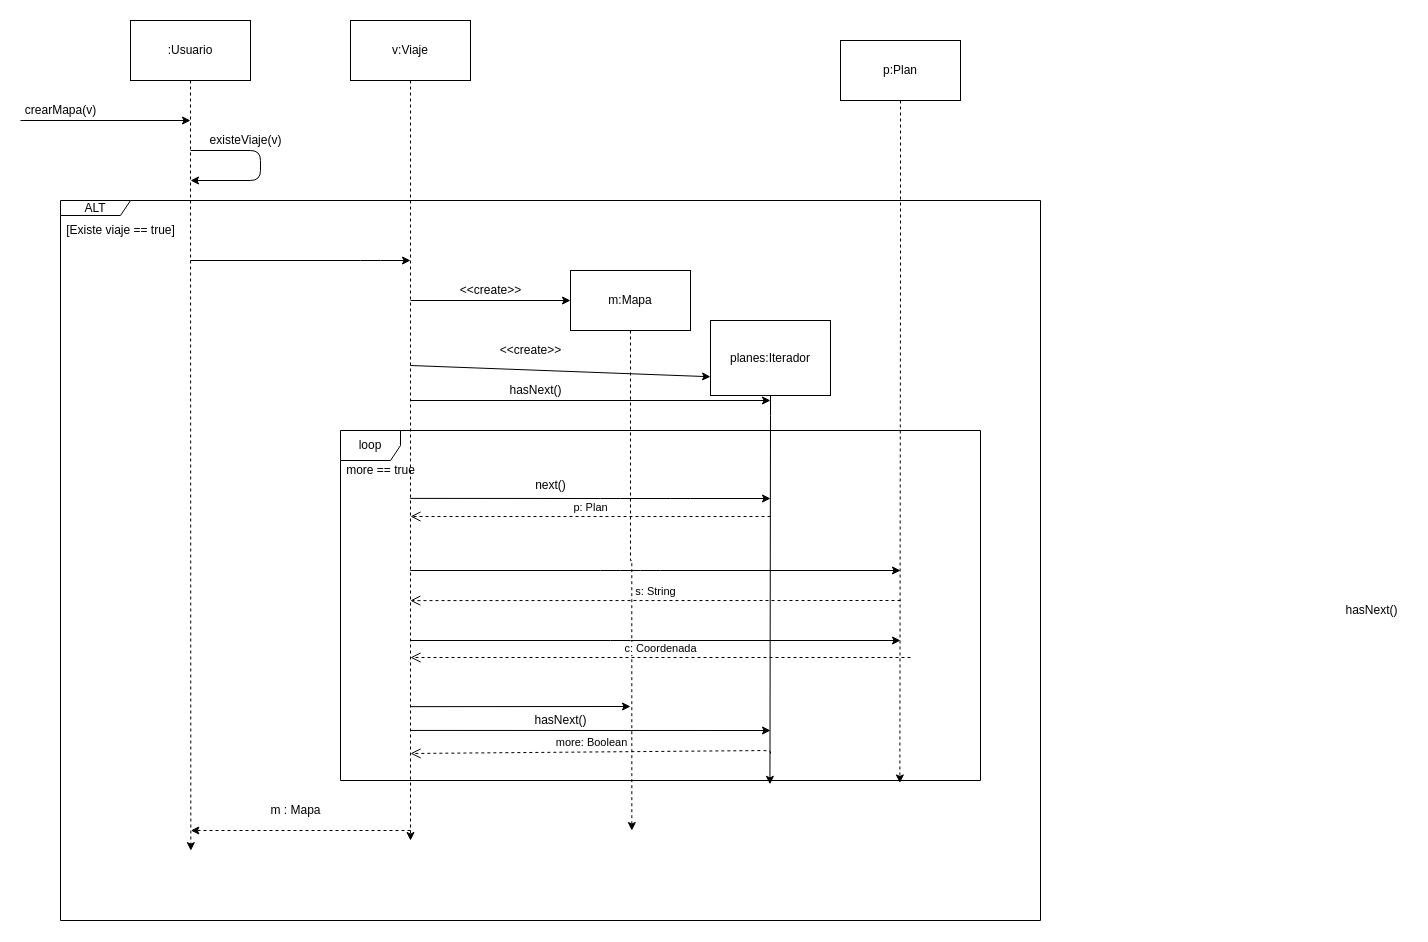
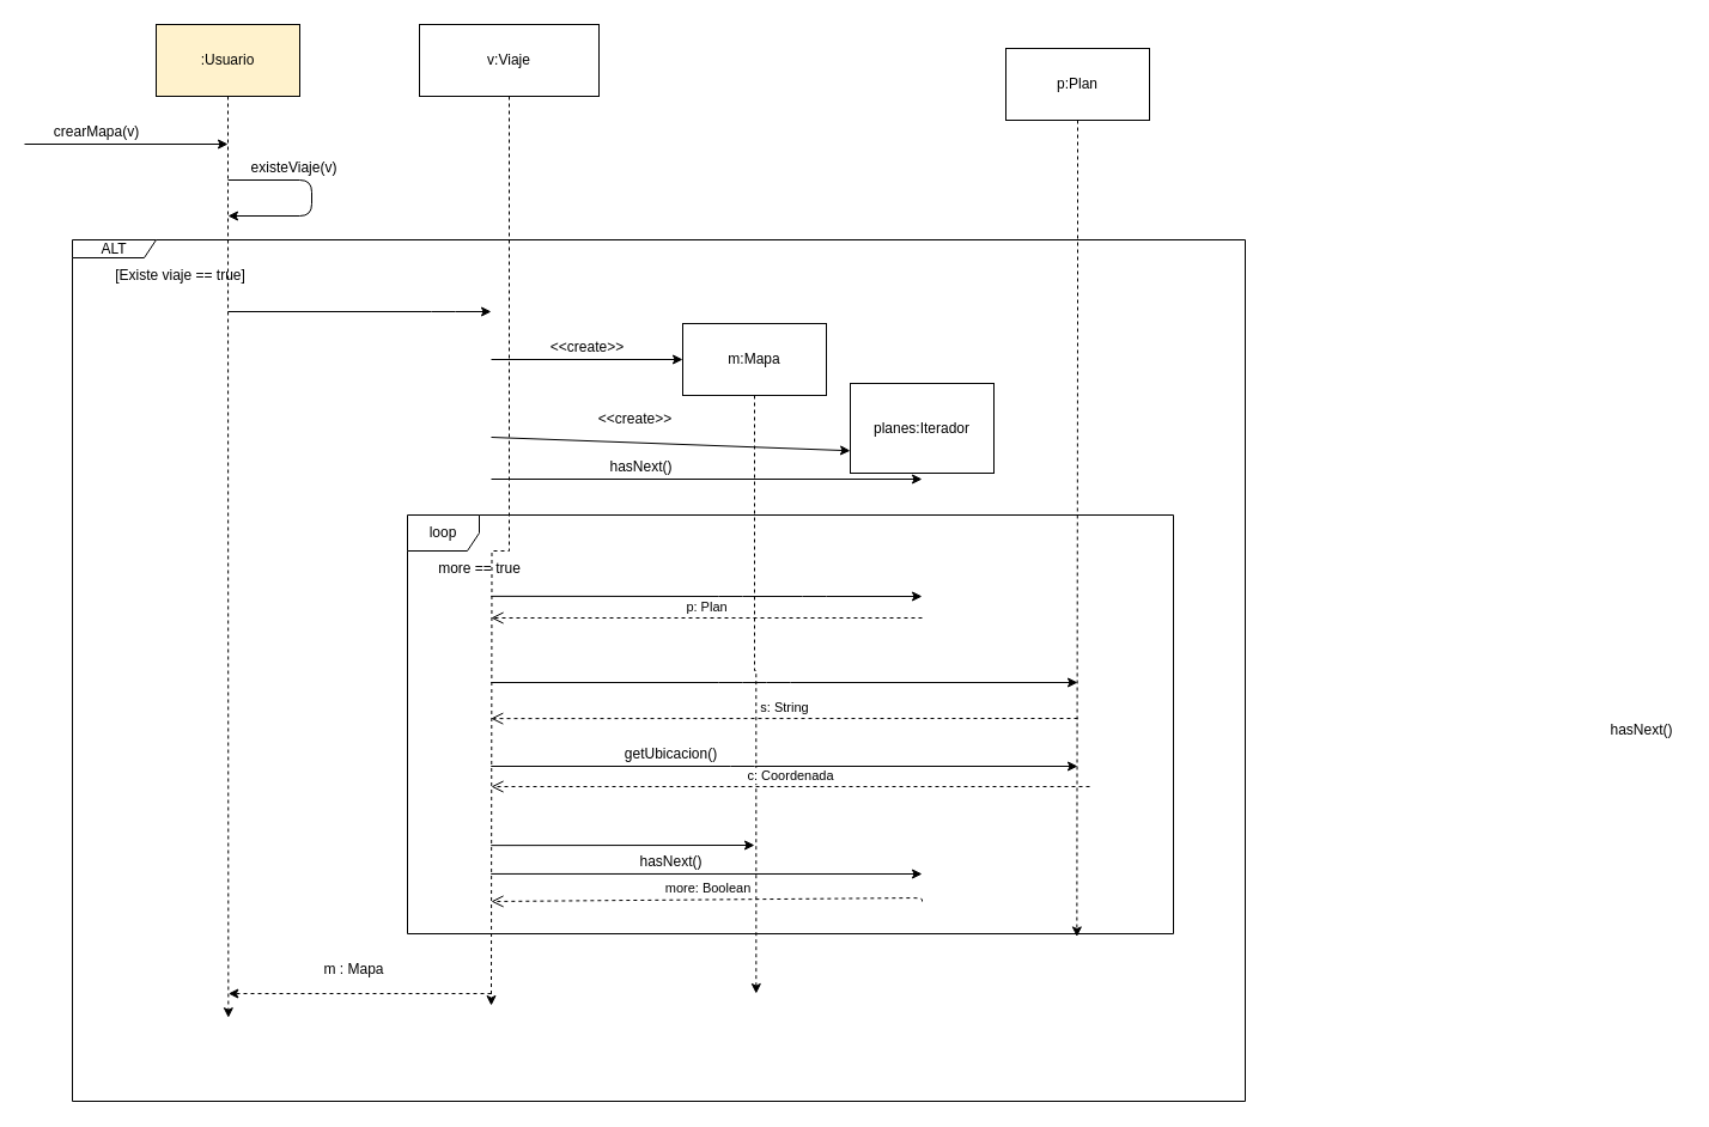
  <mxCell id="0" />
  <mxCell id="1" parent="0" />
  <mxCell id="2" style="edgeStyle=orthogonalEdgeStyle;rounded=0;orthogonalLoop=1;jettySize=auto;html=1;exitX=0.5;exitY=1;exitDx=0;exitDy=0;dashed=1;entryX=0.133;entryY=0.903;entryDx=0;entryDy=0;entryPerimeter=0;" parent="1" source="3" edge="1" target="8"><mxGeometry relative="1" as="geometry"><mxPoint x="190" y="830" as="targetPoint" /></mxGeometry></mxCell>
- <mxCell id="3" value=":Usuario" style="rounded=0;whiteSpace=wrap;html=1;" parent="1" vertex="1"><mxGeometry x="130" y="20" width="120" height="60" as="geometry" /></mxCell>
+ <mxCell id="3" value=":Usuario" style="rounded=0;whiteSpace=wrap;html=1;fillColor=#fff2cc;" parent="1" vertex="1"><mxGeometry x="130" y="20" width="120" height="60" as="geometry" /></mxCell>
  <mxCell id="4" value="" style="endArrow=classic;html=1;" parent="1" edge="1"><mxGeometry width="50" height="50" relative="1" as="geometry"><mxPoint x="190" y="150" as="sourcePoint" /><mxPoint x="190" y="180" as="targetPoint" /><Array as="points"><mxPoint x="260" y="150" /><mxPoint x="260" y="180" /></Array></mxGeometry></mxCell>
  <mxCell id="5" value="" style="endArrow=classic;html=1;" parent="1" edge="1"><mxGeometry width="50" height="50" relative="1" as="geometry"><mxPoint x="20" y="120" as="sourcePoint" /><mxPoint x="190" y="120" as="targetPoint" /></mxGeometry></mxCell>
- <mxCell id="6" value="crearMapa(v)" style="text;html=1;align=center;verticalAlign=middle;resizable=0;points=[];autosize=1;" parent="1" vertex="1"><mxGeometry x="15" y="100" width="90" height="20" as="geometry" /></mxCell>
+ <mxCell id="6" value="crearMapa(v)" style="text;html=1;align=center;verticalAlign=middle;resizable=0;points=[];autosize=1;" parent="1" vertex="1"><mxGeometry x="35" y="100" width="90" height="20" as="geometry" /></mxCell>
  <mxCell id="7" value="existeViaje(v)" style="text;html=1;align=center;verticalAlign=middle;resizable=0;points=[];autosize=1;" parent="1" vertex="1"><mxGeometry x="200" y="130" width="90" height="20" as="geometry" /></mxCell>
  <mxCell id="8" value="ALT" style="shape=umlFrame;whiteSpace=wrap;html=1;width=70;height=15;" parent="1" vertex="1"><mxGeometry x="60" y="200" width="980" height="720" as="geometry" /></mxCell>
- <mxCell id="9" value="[Existe viaje == true]" style="text;html=1;align=center;verticalAlign=middle;resizable=0;points=[];autosize=1;" parent="1" vertex="1"><mxGeometry x="60" y="220" width="120" height="20" as="geometry" /></mxCell>
- <mxCell id="10" value="v:Viaje" style="rounded=0;whiteSpace=wrap;html=1;" parent="1" vertex="1"><mxGeometry x="350" y="20" width="120" height="60" as="geometry" /></mxCell>
+ <mxCell id="9" value="[Existe viaje == true]" style="text;html=1;align=center;verticalAlign=middle;resizable=0;points=[];autosize=1;" parent="1" vertex="1"><mxGeometry x="90" y="220" width="120" height="20" as="geometry" /></mxCell>
+ <mxCell id="10" value="v:Viaje" style="rounded=0;whiteSpace=wrap;html=1;" parent="1" vertex="1"><mxGeometry x="350" y="20" width="150" height="60" as="geometry" /></mxCell>
  <mxCell id="11" style="edgeStyle=orthogonalEdgeStyle;rounded=0;orthogonalLoop=1;jettySize=auto;html=1;exitX=0.5;exitY=1;exitDx=0;exitDy=0;dashed=1;" parent="1" source="10" edge="1"><mxGeometry relative="1" as="geometry"><mxPoint x="410" y="840" as="targetPoint" /><mxPoint x="200" y="90" as="sourcePoint" /></mxGeometry></mxCell>
  <mxCell id="12" value="" style="endArrow=classic;html=1;" parent="1" edge="1"><mxGeometry width="50" height="50" relative="1" as="geometry"><mxPoint x="190" y="260" as="sourcePoint" /><mxPoint x="410" y="260" as="targetPoint" /><Array as="points"><mxPoint x="370" y="260" /></Array></mxGeometry></mxCell>
  <mxCell id="13" style="edgeStyle=orthogonalEdgeStyle;rounded=0;orthogonalLoop=1;jettySize=auto;html=1;dashed=1;entryX=0.583;entryY=0.875;entryDx=0;entryDy=0;entryPerimeter=0;" parent="1" source="14" edge="1" target="8"><mxGeometry relative="1" as="geometry"><mxPoint x="631" y="770" as="targetPoint" /><Array as="points"><mxPoint x="630" y="560" /><mxPoint x="631" y="560" /></Array></mxGeometry></mxCell>
  <mxCell id="14" value="m:Mapa" style="rounded=0;whiteSpace=wrap;html=1;" parent="1" vertex="1"><mxGeometry x="570" y="270" width="120" height="60" as="geometry" /></mxCell>
  <mxCell id="15" value="" style="endArrow=classic;html=1;entryX=0;entryY=0.5;entryDx=0;entryDy=0;" parent="1" target="14" edge="1"><mxGeometry width="50" height="50" relative="1" as="geometry"><mxPoint x="410" y="300" as="sourcePoint" /><mxPoint x="200" y="130" as="targetPoint" /></mxGeometry></mxCell>
  <mxCell id="16" value="&amp;lt;&amp;lt;create&amp;gt;&amp;gt;" style="text;html=1;align=center;verticalAlign=middle;resizable=0;points=[];autosize=1;" parent="1" vertex="1"><mxGeometry x="450" y="280" width="80" height="20" as="geometry" /></mxCell>
  <mxCell id="17" value="loop" style="shape=umlFrame;whiteSpace=wrap;html=1;" parent="1" vertex="1"><mxGeometry x="340" y="430" width="640" height="350" as="geometry" /></mxCell>
  <mxCell id="18" value="p:Plan" style="rounded=0;whiteSpace=wrap;html=1;" parent="1" vertex="1"><mxGeometry x="840" y="40" width="120" height="60" as="geometry" /></mxCell>
  <mxCell id="19" style="edgeStyle=orthogonalEdgeStyle;rounded=0;orthogonalLoop=1;jettySize=auto;html=1;exitX=0.5;exitY=1;exitDx=0;exitDy=0;dashed=1;entryX=0.874;entryY=1.007;entryDx=0;entryDy=0;entryPerimeter=0;" parent="1" source="18" target="17" edge="1"><mxGeometry relative="1" as="geometry"><mxPoint x="419.92" y="795.8" as="targetPoint" /><mxPoint x="420" y="90" as="sourcePoint" /></mxGeometry></mxCell>
  <mxCell id="20" value="" style="endArrow=classic;html=1;exitX=0.109;exitY=0.4;exitDx=0;exitDy=0;exitPerimeter=0;" parent="1" edge="1" source="17"><mxGeometry width="50" height="50" relative="1" as="geometry"><mxPoint x="410" y="480" as="sourcePoint" /><mxPoint x="900" y="570" as="targetPoint" /><Array as="points"><mxPoint x="610" y="570" /><mxPoint x="650" y="570" /></Array></mxGeometry></mxCell>
  <mxCell id="21" value="" style="endArrow=classic;html=1;exitX=0.109;exitY=0.6;exitDx=0;exitDy=0;exitPerimeter=0;" parent="1" edge="1" source="17"><mxGeometry width="50" height="50" relative="1" as="geometry"><mxPoint x="410" y="630" as="sourcePoint" /><mxPoint x="900" y="640" as="targetPoint" /><Array as="points"><mxPoint x="620" y="640" /></Array></mxGeometry></mxCell>
+ <mxCell id="22" value="getUbicacion()" style="text;html=1;align=center;verticalAlign=middle;resizable=0;points=[];autosize=1;" parent="1" vertex="1"><mxGeometry x="515" y="620" width="90" height="20" as="geometry" /></mxCell>
  <mxCell id="23" value="s: String" style="html=1;verticalAlign=bottom;endArrow=open;dashed=1;endSize=8;entryX=0.109;entryY=0.486;entryDx=0;entryDy=0;entryPerimeter=0;" parent="1" edge="1" target="17"><mxGeometry relative="1" as="geometry"><mxPoint x="900" y="600" as="sourcePoint" /><mxPoint x="420" y="600" as="targetPoint" /></mxGeometry></mxCell>
  <mxCell id="24" value="c: Coordenada" style="html=1;verticalAlign=bottom;endArrow=open;dashed=1;endSize=8;" parent="1" edge="1"><mxGeometry relative="1" as="geometry"><mxPoint x="910" y="657" as="sourcePoint" /><mxPoint x="410" y="657" as="targetPoint" /><Array as="points"><mxPoint x="510" y="657" /></Array></mxGeometry></mxCell>
  <mxCell id="25" value="" style="endArrow=classic;html=1;exitX=0.109;exitY=0.789;exitDx=0;exitDy=0;exitPerimeter=0;" parent="1" source="17" edge="1"><mxGeometry width="50" height="50" relative="1" as="geometry"><mxPoint x="410" y="643" as="sourcePoint" /><mxPoint x="630" y="706" as="targetPoint" /><Array as="points" /></mxGeometry></mxCell>
  <mxCell id="26" value="" style="endArrow=classic;html=1;dashed=1;entryX=0.133;entryY=0.875;entryDx=0;entryDy=0;entryPerimeter=0;" parent="1" edge="1" target="8"><mxGeometry width="50" height="50" relative="1" as="geometry"><mxPoint x="410" y="830" as="sourcePoint" /><mxPoint x="200" y="840" as="targetPoint" /><Array as="points" /></mxGeometry></mxCell>
  <mxCell id="27" value="m : Mapa" style="text;html=1;align=center;verticalAlign=middle;resizable=0;points=[];autosize=1;" parent="1" vertex="1"><mxGeometry x="260" y="800" width="70" height="20" as="geometry" /></mxCell>
- <mxCell id="28" style="edgeStyle=orthogonalEdgeStyle;rounded=0;orthogonalLoop=1;jettySize=auto;html=1;entryX=0.671;entryY=1.011;entryDx=0;entryDy=0;entryPerimeter=0;" edge="1" parent="1" source="29" target="17"><mxGeometry relative="1" as="geometry" /></mxCell>
  <mxCell id="29" value="planes:Iterador" style="rounded=0;whiteSpace=wrap;html=1;" vertex="1" parent="1"><mxGeometry x="710" y="320" width="120" height="75" as="geometry" /></mxCell>
  <mxCell id="30" value="" style="endArrow=classic;html=1;entryX=0;entryY=0.75;entryDx=0;entryDy=0;" edge="1" parent="1" target="29"><mxGeometry width="50" height="50" relative="1" as="geometry"><mxPoint x="410" y="365" as="sourcePoint" /><mxPoint x="580" y="310" as="targetPoint" /></mxGeometry></mxCell>
  <mxCell id="31" value="&amp;lt;&amp;lt;create&amp;gt;&amp;gt;" style="text;html=1;align=center;verticalAlign=middle;resizable=0;points=[];autosize=1;" vertex="1" parent="1"><mxGeometry x="490" y="340" width="80" height="20" as="geometry" /></mxCell>
  <mxCell id="32" value="" style="endArrow=classic;html=1;exitX=0.109;exitY=0.194;exitDx=0;exitDy=0;exitPerimeter=0;" edge="1" parent="1" source="17"><mxGeometry width="50" height="50" relative="1" as="geometry"><mxPoint x="410" y="503" as="sourcePoint" /><mxPoint x="770" y="498" as="targetPoint" /><Array as="points"><mxPoint x="610" y="498" /><mxPoint x="680" y="498" /></Array></mxGeometry></mxCell>
- <mxCell id="33" value="next()" style="text;html=1;align=center;verticalAlign=middle;resizable=0;points=[];autosize=1;" vertex="1" parent="1"><mxGeometry x="525" y="475" width="50" height="20" as="geometry" /></mxCell>
  <mxCell id="34" value="p: Plan" style="html=1;verticalAlign=bottom;endArrow=open;dashed=1;endSize=8;" edge="1" parent="1"><mxGeometry relative="1" as="geometry"><mxPoint x="770" y="516" as="sourcePoint" /><mxPoint x="410" y="516" as="targetPoint" /></mxGeometry></mxCell>
  <mxCell id="35" value="" style="endArrow=classic;html=1;exitX=0.109;exitY=0.857;exitDx=0;exitDy=0;exitPerimeter=0;" edge="1" parent="1" source="17"><mxGeometry width="50" height="50" relative="1" as="geometry"><mxPoint x="419.76" y="716.48" as="sourcePoint" /><mxPoint x="770" y="730" as="targetPoint" /><Array as="points" /></mxGeometry></mxCell>
  <mxCell id="36" value="hasNext()" style="text;html=1;align=center;verticalAlign=middle;resizable=0;points=[];autosize=1;" vertex="1" parent="1"><mxGeometry x="1336" y="600" width="70" height="20" as="geometry" /></mxCell>
  <mxCell id="37" value="hasNext()" style="text;html=1;align=center;verticalAlign=middle;resizable=0;points=[];autosize=1;" vertex="1" parent="1"><mxGeometry x="525" y="710" width="70" height="20" as="geometry" /></mxCell>
  <mxCell id="38" value="more: Boolean" style="html=1;verticalAlign=bottom;endArrow=open;dashed=1;endSize=8;" edge="1" parent="1"><mxGeometry relative="1" as="geometry"><mxPoint x="770" y="753" as="sourcePoint" /><mxPoint x="410" y="753" as="targetPoint" /><Array as="points"><mxPoint x="770" y="750" /></Array></mxGeometry></mxCell>
- <mxCell id="39" value="more == true" style="text;html=1;align=center;verticalAlign=middle;resizable=0;points=[];autosize=1;" vertex="1" parent="1"><mxGeometry x="340" y="460" width="80" height="20" as="geometry" /></mxCell>
+ <mxCell id="39" value="more == true" style="text;html=1;align=center;verticalAlign=middle;resizable=0;points=[];autosize=1;" vertex="1" parent="1"><mxGeometry x="360" y="465" width="80" height="20" as="geometry" /></mxCell>
  <mxCell id="40" value="" style="endArrow=classic;html=1;" edge="1" parent="1"><mxGeometry width="50" height="50" relative="1" as="geometry"><mxPoint x="410" y="400" as="sourcePoint" /><mxPoint x="770" y="400" as="targetPoint" /><Array as="points" /></mxGeometry></mxCell>
  <mxCell id="41" value="hasNext()" style="text;html=1;align=center;verticalAlign=middle;resizable=0;points=[];autosize=1;" vertex="1" parent="1"><mxGeometry x="500" y="380" width="70" height="20" as="geometry" /></mxCell>
